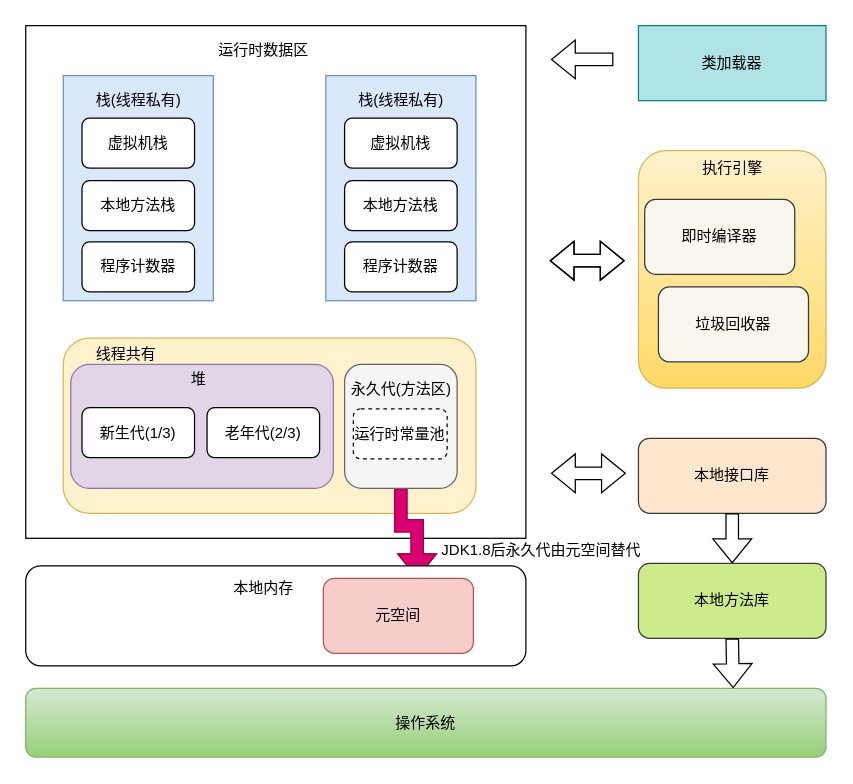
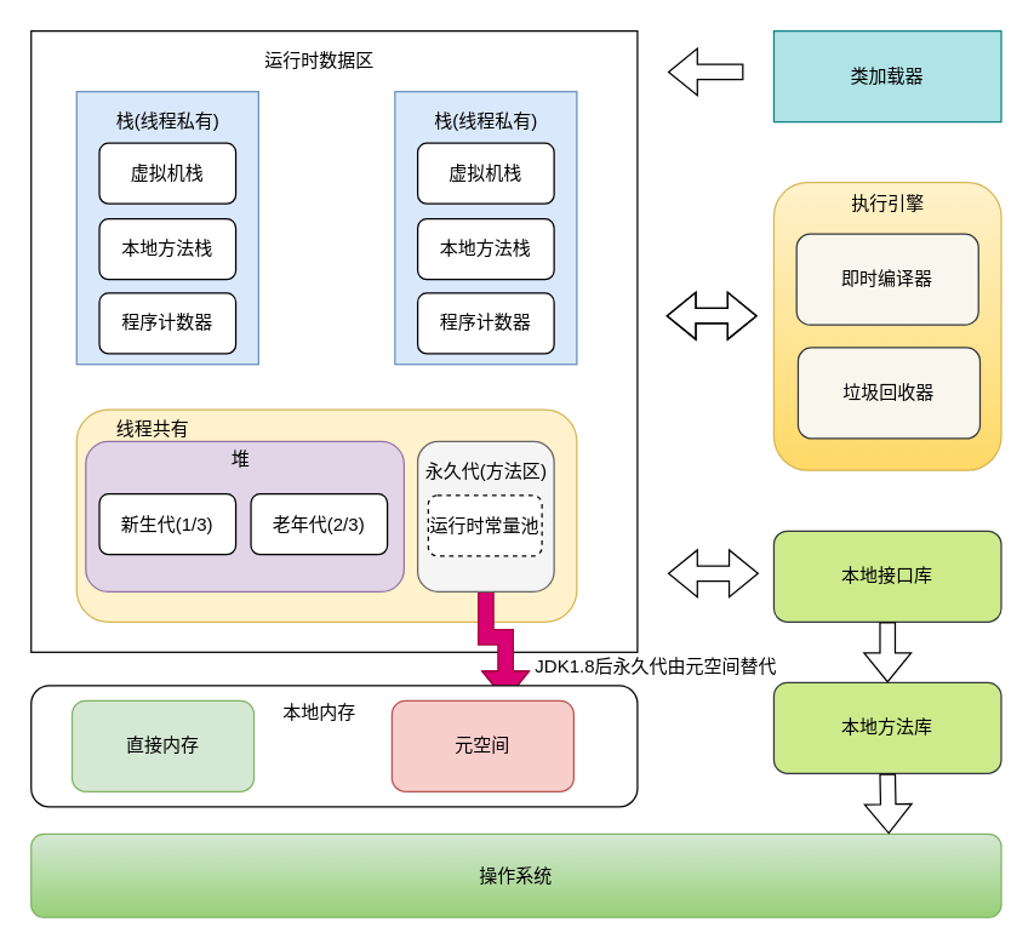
  <mxCell id="0" />
  <mxCell id="1" parent="0" />
  <mxCell id="2" value="" style="rounded=0;whiteSpace=wrap;html=1;" parent="1" vertex="1"><mxGeometry x="20" y="20" width="400" height="410" as="geometry" /></mxCell>
  <mxCell id="3" value="" style="rounded=0;whiteSpace=wrap;html=1;fillColor=#dae8fc;strokeColor=#6c8ebf;" parent="1" vertex="1"><mxGeometry x="50" y="60" width="120" height="180" as="geometry" /></mxCell>
  <mxCell id="4" value="虚拟机栈" style="rounded=1;whiteSpace=wrap;html=1;" parent="1" vertex="1"><mxGeometry x="65" y="94" width="90" height="40" as="geometry" /></mxCell>
  <mxCell id="5" value="本地方法栈" style="rounded=1;whiteSpace=wrap;html=1;" parent="1" vertex="1"><mxGeometry x="65" y="144" width="90" height="40" as="geometry" /></mxCell>
  <mxCell id="6" value="程序计数器" style="rounded=1;whiteSpace=wrap;html=1;" parent="1" vertex="1"><mxGeometry x="65" y="193" width="90" height="40" as="geometry" /></mxCell>
  <mxCell id="7" value="栈(线程私有)" style="text;html=1;align=center;verticalAlign=middle;resizable=0;points=[];autosize=1;strokeColor=none;fillColor=none;" parent="1" vertex="1"><mxGeometry x="70" y="70" width="80" height="20" as="geometry" /></mxCell>
  <mxCell id="8" value="" style="rounded=0;whiteSpace=wrap;html=1;fillColor=#dae8fc;strokeColor=#6c8ebf;" parent="1" vertex="1"><mxGeometry x="260" y="60" width="120" height="180" as="geometry" /></mxCell>
  <mxCell id="9" value="虚拟机栈" style="rounded=1;whiteSpace=wrap;html=1;" parent="1" vertex="1"><mxGeometry x="275" y="94" width="90" height="40" as="geometry" /></mxCell>
  <mxCell id="10" value="本地方法栈" style="rounded=1;whiteSpace=wrap;html=1;" parent="1" vertex="1"><mxGeometry x="275" y="144" width="90" height="40" as="geometry" /></mxCell>
  <mxCell id="11" value="程序计数器" style="rounded=1;whiteSpace=wrap;html=1;" parent="1" vertex="1"><mxGeometry x="275" y="193" width="90" height="40" as="geometry" /></mxCell>
  <mxCell id="12" value="栈(线程私有)" style="text;html=1;align=center;verticalAlign=middle;resizable=0;points=[];autosize=1;strokeColor=none;fillColor=none;" parent="1" vertex="1"><mxGeometry x="280" y="70" width="80" height="20" as="geometry" /></mxCell>
  <mxCell id="13" value="" style="rounded=1;whiteSpace=wrap;html=1;fillColor=#fff2cc;strokeColor=#d6b656;" parent="1" vertex="1"><mxGeometry x="50" y="270" width="330" height="140" as="geometry" /></mxCell>
  <mxCell id="14" value="运行时数据区" style="text;html=1;align=center;verticalAlign=middle;resizable=0;points=[];autosize=1;strokeColor=none;fillColor=none;" parent="1" vertex="1"><mxGeometry x="165" y="30" width="90" height="20" as="geometry" /></mxCell>
  <mxCell id="15" value="线程共有" style="text;html=1;align=center;verticalAlign=middle;resizable=0;points=[];autosize=1;strokeColor=none;fillColor=none;" parent="1" vertex="1"><mxGeometry x="70" y="273" width="60" height="20" as="geometry" /></mxCell>
  <mxCell id="16" value="" style="rounded=1;whiteSpace=wrap;html=1;fillColor=#e1d5e7;strokeColor=#9673a6;" parent="1" vertex="1"><mxGeometry x="56" y="291" width="210" height="99" as="geometry" /></mxCell>
  <mxCell id="17" value="新生代(1/3)" style="rounded=1;whiteSpace=wrap;html=1;" parent="1" vertex="1"><mxGeometry x="65" y="325.5" width="90" height="40" as="geometry" /></mxCell>
  <mxCell id="18" value="老年代(2/3)" style="rounded=1;whiteSpace=wrap;html=1;" parent="1" vertex="1"><mxGeometry x="165" y="325.5" width="90" height="40" as="geometry" /></mxCell>
  <mxCell id="19" style="edgeStyle=orthogonalEdgeStyle;rounded=0;orthogonalLoop=1;jettySize=auto;html=1;shape=flexArrow;fillColor=#d80073;strokeColor=#A50040;" parent="1" source="20" target="41" edge="1"><mxGeometry relative="1" as="geometry"><Array as="points"><mxPoint x="320" y="420" /><mxPoint x="333" y="420" /></Array></mxGeometry></mxCell>
  <mxCell id="20" value="" style="rounded=1;whiteSpace=wrap;html=1;fillColor=#f5f5f5;strokeColor=#666666;fontColor=#333333;" parent="1" vertex="1"><mxGeometry x="275" y="291" width="90" height="99" as="geometry" /></mxCell>
  <mxCell id="21" value="堆" style="text;html=1;align=center;verticalAlign=middle;resizable=0;points=[];autosize=1;strokeColor=none;fillColor=none;" parent="1" vertex="1"><mxGeometry x="143" y="293" width="30" height="20" as="geometry" /></mxCell>
  <mxCell id="22" value="永久代(方法区)" style="text;html=1;align=center;verticalAlign=middle;resizable=0;points=[];autosize=1;strokeColor=none;fillColor=none;" parent="1" vertex="1"><mxGeometry x="270" y="300.5" width="100" height="20" as="geometry" /></mxCell>
  <mxCell id="23" value="运行时常量池" style="rounded=1;whiteSpace=wrap;html=1;dashed=1;" parent="1" vertex="1"><mxGeometry x="282" y="326.5" width="75" height="40" as="geometry" /></mxCell>
  <mxCell id="24" value="" style="shape=flexArrow;endArrow=classic;html=1;rounded=0;" parent="1" edge="1"><mxGeometry width="50" height="50" relative="1" as="geometry"><mxPoint x="490" y="47" as="sourcePoint" /><mxPoint x="440" y="47" as="targetPoint" /></mxGeometry></mxCell>
  <mxCell id="25" value="类加载器" style="whiteSpace=wrap;html=1;fillColor=#b0e3e6;strokeColor=#0e8088;rounded=0;" parent="1" vertex="1"><mxGeometry x="510" y="20" width="150" height="60" as="geometry" /></mxCell>
  <mxCell id="26" value="操作系统" style="rounded=1;whiteSpace=wrap;html=1;fillColor=#d5e8d4;gradientColor=#97d077;strokeColor=#82b366;" parent="1" vertex="1"><mxGeometry x="20" y="550" width="640" height="55" as="geometry" /></mxCell>
  <mxCell id="27" value="" style="rounded=1;whiteSpace=wrap;html=1;fillColor=#fff2cc;gradientColor=#ffd966;strokeColor=#d6b656;" parent="1" vertex="1"><mxGeometry x="510" y="120" width="150" height="190" as="geometry" /></mxCell>
- <mxCell id="28" value="即时编译器" style="rounded=1;whiteSpace=wrap;html=1;fillColor=#f9f7ed;strokeColor=#36393d;" parent="1" vertex="1"><mxGeometry x="515" y="159" width="120" height="60" as="geometry" /></mxCell>
+ <mxCell id="28" value="即时编译器" style="rounded=1;whiteSpace=wrap;html=1;fillColor=#f9f7ed;strokeColor=#36393d;" parent="1" vertex="1"><mxGeometry x="525" y="154" width="120" height="60" as="geometry" /></mxCell>
  <mxCell id="29" value="垃圾回收器" style="rounded=1;whiteSpace=wrap;html=1;fillColor=#f9f7ed;strokeColor=#36393d;" parent="1" vertex="1"><mxGeometry x="526" y="229" width="120" height="60" as="geometry" /></mxCell>
  <mxCell id="30" value="执行引擎" style="text;html=1;align=center;verticalAlign=middle;resizable=0;points=[];autosize=1;strokeColor=none;fillColor=none;" parent="1" vertex="1"><mxGeometry x="555" y="124" width="60" height="20" as="geometry" /></mxCell>
  <mxCell id="31" value="" style="shape=flexArrow;endArrow=classic;startArrow=classic;html=1;rounded=0;" parent="1" edge="1"><mxGeometry width="100" height="100" relative="1" as="geometry"><mxPoint x="439" y="208" as="sourcePoint" /><mxPoint x="499" y="208" as="targetPoint" /></mxGeometry></mxCell>
- <mxCell id="32" value="本地接口库" style="rounded=1;whiteSpace=wrap;html=1;fillColor=#ffe6cc;strokeColor=#36393d;" parent="1" vertex="1"><mxGeometry x="510" y="350" width="150" height="60" as="geometry" /></mxCell>
+ <mxCell id="32" value="本地接口库" style="rounded=1;whiteSpace=wrap;html=1;fillColor=#cdeb8b;strokeColor=#36393d;" parent="1" vertex="1"><mxGeometry x="510" y="350" width="150" height="60" as="geometry" /></mxCell>
  <mxCell id="33" value="" style="shape=flexArrow;endArrow=classic;startArrow=classic;html=1;rounded=0;" parent="1" edge="1"><mxGeometry width="100" height="100" relative="1" as="geometry"><mxPoint x="439" y="208" as="sourcePoint" /><mxPoint x="499" y="208" as="targetPoint" /></mxGeometry></mxCell>
  <mxCell id="34" value="" style="shape=flexArrow;endArrow=classic;startArrow=classic;html=1;rounded=0;" parent="1" edge="1"><mxGeometry width="100" height="100" relative="1" as="geometry"><mxPoint x="440" y="378" as="sourcePoint" /><mxPoint x="500" y="378" as="targetPoint" /></mxGeometry></mxCell>
  <mxCell id="35" value="本地方法库" style="rounded=1;whiteSpace=wrap;html=1;fillColor=#cdeb8b;strokeColor=#36393d;" parent="1" vertex="1"><mxGeometry x="510" y="450" width="150" height="60" as="geometry" /></mxCell>
  <mxCell id="36" value="" style="shape=flexArrow;endArrow=classic;html=1;rounded=0;exitX=0.5;exitY=1;exitDx=0;exitDy=0;" parent="1" source="32" target="35" edge="1"><mxGeometry width="50" height="50" relative="1" as="geometry"><mxPoint x="290" y="300" as="sourcePoint" /><mxPoint x="340" y="250" as="targetPoint" /></mxGeometry></mxCell>
  <mxCell id="37" value="" style="shape=flexArrow;endArrow=classic;html=1;rounded=0;entryX=0.884;entryY=-0.002;entryDx=0;entryDy=0;entryPerimeter=0;exitX=0.5;exitY=1;exitDx=0;exitDy=0;" parent="1" source="35" target="26" edge="1"><mxGeometry width="50" height="50" relative="1" as="geometry"><mxPoint x="590" y="520" as="sourcePoint" /><mxPoint x="595" y="460" as="targetPoint" /></mxGeometry></mxCell>
  <mxCell id="38" value="" style="rounded=1;whiteSpace=wrap;html=1;" parent="1" vertex="1"><mxGeometry x="20" y="452" width="400" height="80" as="geometry" /></mxCell>
  <mxCell id="39" value="本地内存" style="text;html=1;align=center;verticalAlign=middle;resizable=0;points=[];autosize=1;strokeColor=none;fillColor=none;" parent="1" vertex="1"><mxGeometry x="180" y="460" width="60" height="20" as="geometry" /></mxCell>
+ <mxCell id="40" value="直接内存" style="rounded=1;whiteSpace=wrap;html=1;fillColor=#d5e8d4;strokeColor=#82b366;" parent="1" vertex="1"><mxGeometry x="47" y="462" width="120" height="60" as="geometry" /></mxCell>
  <mxCell id="41" value="元空间" style="rounded=1;whiteSpace=wrap;html=1;fillColor=#f8cecc;strokeColor=#b85450;" parent="1" vertex="1"><mxGeometry x="258" y="462" width="120" height="60" as="geometry" /></mxCell>
  <mxCell id="42" value="JDK1.8后永久代由元空间替代" style="text;html=1;align=center;verticalAlign=middle;resizable=0;points=[];autosize=1;strokeColor=none;fillColor=none;" parent="1" vertex="1"><mxGeometry x="347" y="430" width="170" height="20" as="geometry" /></mxCell>
